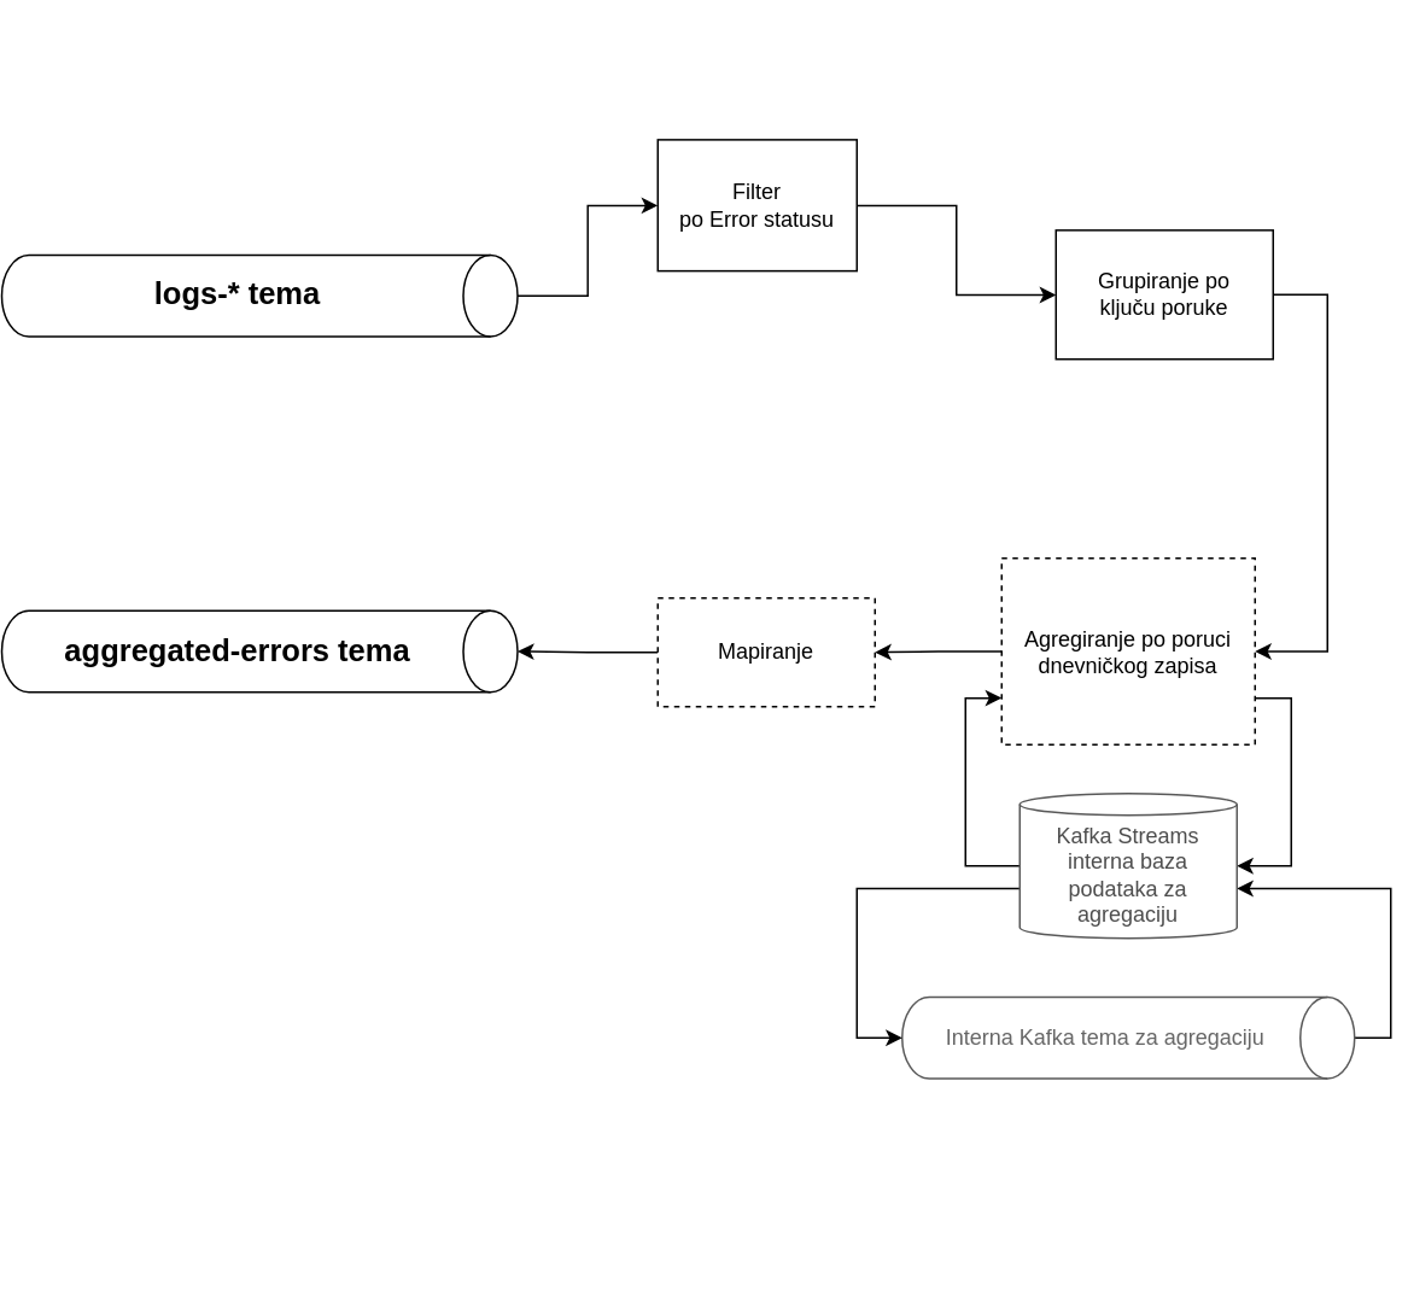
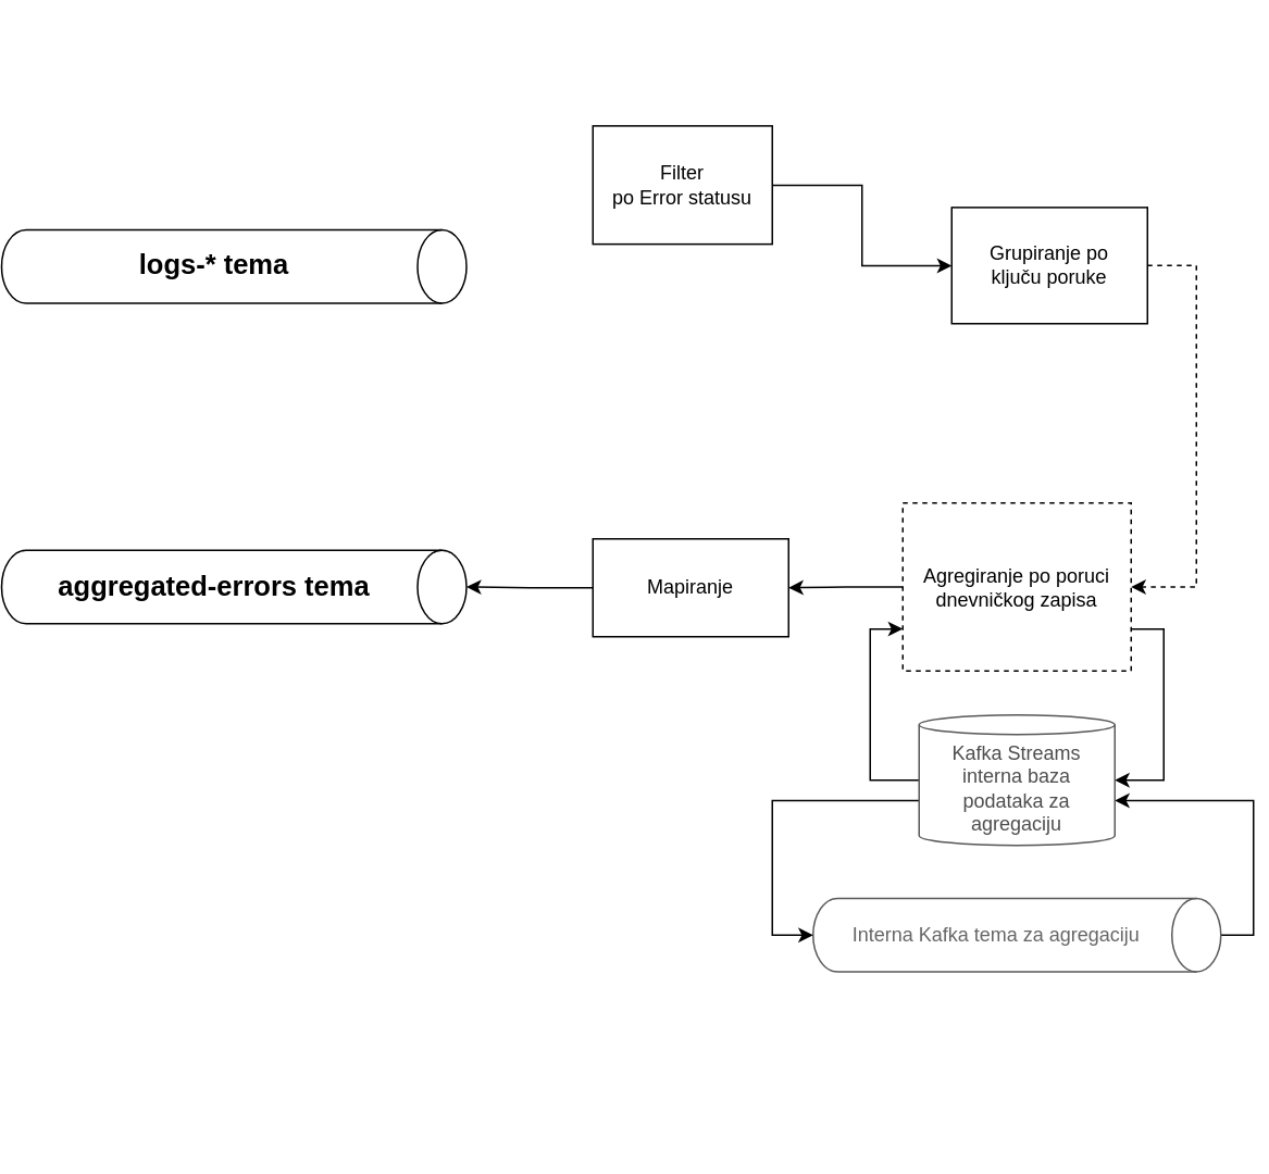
  <mxCell id="0" />
  <mxCell id="1" parent="0" />
- <mxCell id="2" style="edgeStyle=orthogonalEdgeStyle;rounded=0;orthogonalLoop=1;jettySize=auto;html=1;" parent="1" source="3" target="5" edge="1"><mxGeometry relative="1" as="geometry" /></mxCell>
  <mxCell id="3" value="logs-* tema" style="shape=cylinder3;whiteSpace=wrap;html=1;boundedLbl=1;backgroundOutline=1;size=15;rotation=90;horizontal=0;fontSize=17;fontStyle=1" parent="1" vertex="1"><mxGeometry x="20.5" y="20.5" width="45" height="285" as="geometry" /></mxCell>
  <mxCell id="4" style="edgeStyle=orthogonalEdgeStyle;rounded=0;orthogonalLoop=1;jettySize=auto;html=1;" parent="1" source="5" target="7" edge="1"><mxGeometry relative="1" as="geometry" /></mxCell>
  <mxCell id="5" value="Filter&lt;br&gt;po Error statusu" style="rounded=0;whiteSpace=wrap;html=1;" parent="1" vertex="1"><mxGeometry x="263" y="76.75" width="110" height="72.5" as="geometry" /></mxCell>
- <mxCell id="6" style="edgeStyle=orthogonalEdgeStyle;rounded=0;orthogonalLoop=1;jettySize=auto;html=1;entryX=1;entryY=0.5;entryDx=0;entryDy=0;exitX=1;exitY=0.5;exitDx=0;exitDy=0;" parent="1" source="7" target="12" edge="1"><mxGeometry relative="1" as="geometry"><Array as="points"><mxPoint x="633" y="163" /><mxPoint x="633" y="360" /></Array></mxGeometry></mxCell>
+ <mxCell id="6" style="edgeStyle=orthogonalEdgeStyle;rounded=0;orthogonalLoop=1;jettySize=auto;html=1;entryX=1;entryY=0.5;entryDx=0;entryDy=0;exitX=1;exitY=0.5;exitDx=0;exitDy=0;dashed=1;" parent="1" source="7" target="12" edge="1"><mxGeometry relative="1" as="geometry"><Array as="points"><mxPoint x="633" y="163" /><mxPoint x="633" y="360" /></Array></mxGeometry></mxCell>
  <mxCell id="7" value="Grupiranje po&lt;br&gt;ključu poruke" style="rounded=0;whiteSpace=wrap;html=1;" parent="1" vertex="1"><mxGeometry x="483" y="126.75" width="120" height="71.25" as="geometry" /></mxCell>
  <mxCell id="8" style="edgeStyle=orthogonalEdgeStyle;rounded=0;orthogonalLoop=1;jettySize=auto;html=1;entryX=1;entryY=0;entryDx=0;entryDy=52.5;entryPerimeter=0;exitX=0.5;exitY=0;exitDx=0;exitDy=0;exitPerimeter=0;" parent="1" source="9" target="15" edge="1"><mxGeometry relative="1" as="geometry" /></mxCell>
  <mxCell id="9" value="Interna Kafka tema za agregaciju" style="shape=cylinder3;whiteSpace=wrap;html=1;boundedLbl=1;backgroundOutline=1;size=15;rotation=90;strokeColor=#595959;horizontal=0;fontColor=#666666;" parent="1" vertex="1"><mxGeometry x="500.5" y="448" width="45" height="250" as="geometry" /></mxCell>
  <mxCell id="10" style="edgeStyle=orthogonalEdgeStyle;rounded=0;orthogonalLoop=1;jettySize=auto;html=1;entryX=1;entryY=0.5;entryDx=0;entryDy=0;entryPerimeter=0;exitX=1;exitY=0.75;exitDx=0;exitDy=0;" parent="1" source="12" target="15" edge="1"><mxGeometry relative="1" as="geometry" /></mxCell>
  <mxCell id="11" style="edgeStyle=orthogonalEdgeStyle;rounded=0;orthogonalLoop=1;jettySize=auto;html=1;" parent="1" source="12" target="18" edge="1"><mxGeometry relative="1" as="geometry" /></mxCell>
  <mxCell id="12" value="Agregiranje po poruci dnevničkog zapisa" style="rounded=0;whiteSpace=wrap;html=1;dashed=1;" parent="1" vertex="1"><mxGeometry x="453" y="308" width="140" height="103" as="geometry" /></mxCell>
  <mxCell id="13" style="edgeStyle=orthogonalEdgeStyle;rounded=0;orthogonalLoop=1;jettySize=auto;html=1;entryX=0;entryY=0.75;entryDx=0;entryDy=0;exitX=0;exitY=0.5;exitDx=0;exitDy=0;exitPerimeter=0;" parent="1" source="15" target="12" edge="1"><mxGeometry relative="1" as="geometry" /></mxCell>
  <mxCell id="14" style="edgeStyle=orthogonalEdgeStyle;rounded=0;orthogonalLoop=1;jettySize=auto;html=1;entryX=0.5;entryY=1;entryDx=0;entryDy=0;entryPerimeter=0;exitX=0;exitY=0;exitDx=0;exitDy=52.5;exitPerimeter=0;" parent="1" source="15" target="9" edge="1"><mxGeometry relative="1" as="geometry"><Array as="points"><mxPoint x="373" y="491" /><mxPoint x="373" y="573" /></Array></mxGeometry></mxCell>
  <mxCell id="15" value="&lt;font color=&quot;#4d4d4d&quot;&gt;Kafka Streams interna baza podataka za agregaciju&lt;/font&gt;" style="shape=cylinder3;whiteSpace=wrap;html=1;boundedLbl=1;backgroundOutline=1;size=6;strokeColor=#595959;" parent="1" vertex="1"><mxGeometry x="463" y="438" width="120" height="80" as="geometry" /></mxCell>
  <mxCell id="16" value="aggregated-errors tema" style="shape=cylinder3;whiteSpace=wrap;html=1;boundedLbl=1;backgroundOutline=1;size=15;rotation=90;horizontal=0;fontSize=17;fontStyle=1" parent="1" vertex="1"><mxGeometry x="20.5" y="217" width="45" height="285" as="geometry" /></mxCell>
  <mxCell id="17" style="edgeStyle=orthogonalEdgeStyle;rounded=0;orthogonalLoop=1;jettySize=auto;html=1;" parent="1" source="18" target="16" edge="1"><mxGeometry relative="1" as="geometry" /></mxCell>
- <mxCell id="18" value="Mapiranje" style="rounded=0;whiteSpace=wrap;html=1;dashed=1;" parent="1" vertex="1"><mxGeometry x="263" y="330" width="120" height="60" as="geometry" /></mxCell>
+ <mxCell id="18" value="Mapiranje" style="rounded=0;whiteSpace=wrap;html=1;" parent="1" vertex="1"><mxGeometry x="263" y="330" width="120" height="60" as="geometry" /></mxCell>
